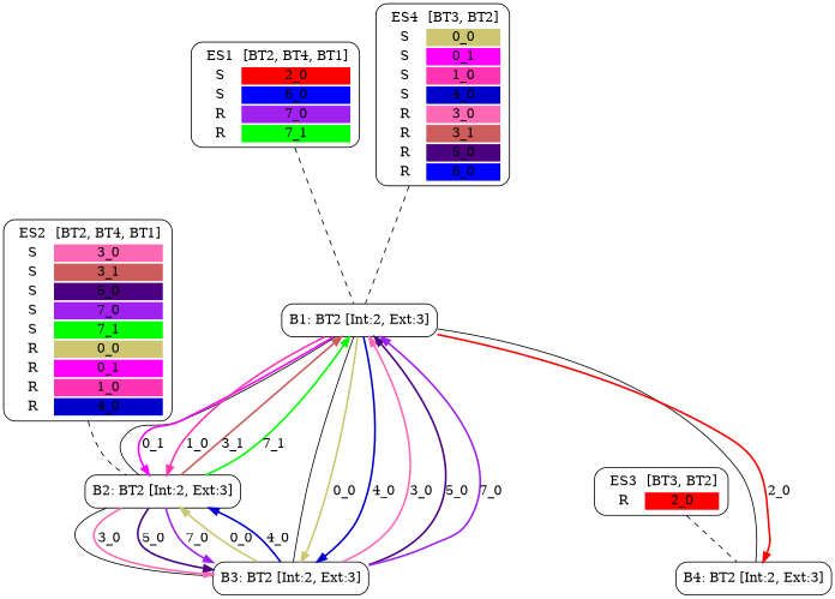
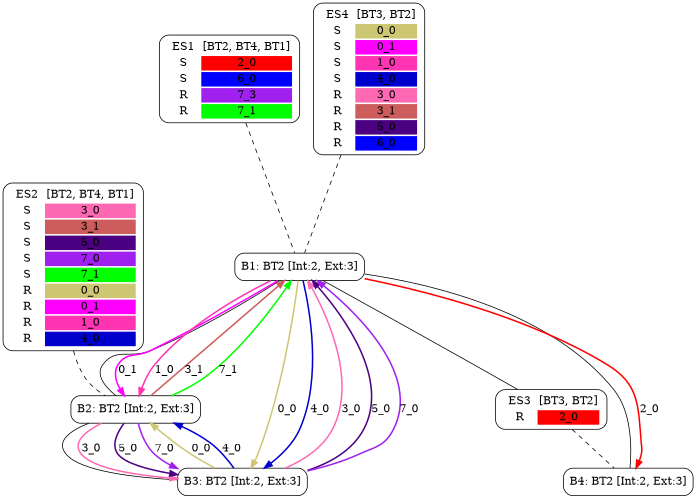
  digraph {
    node [shape=box style=rounded]
    edge [style=bold]
-   n1 [label=<<TABLE  BORDER="0"><TR> <TD ALIGN="CENTER" BORDER="0"> ES1 </TD> <TD>[BT2, BT4, BT1]</TD> </TR><TR><TD>S</TD><TD BGCOLOR="red">2_0</TD></TR> <TR><TD>S</TD><TD BGCOLOR="blue">6_0</TD></TR> <TR><TD>R</TD><TD BGCOLOR="purple">7_0</TD></TR> <TR><TD>R</TD><TD BGCOLOR="green">7_1</TD></TR> </TABLE>>]
+   n1 [label=<<TABLE  BORDER="0"><TR> <TD ALIGN="CENTER" BORDER="0"> ES1 </TD> <TD>[BT2, BT4, BT1]</TD> </TR><TR><TD>S</TD><TD BGCOLOR="red">2_0</TD></TR> <TR><TD>S</TD><TD BGCOLOR="blue">6_0</TD></TR> <TR><TD>R</TD><TD BGCOLOR="purple">7_3</TD></TR> <TR><TD>R</TD><TD BGCOLOR="green">7_1</TD></TR> </TABLE>>]
    n2 [label="B1: BT2 [Int:2, Ext:3]"]
    n3 [label=<<TABLE  BORDER="0"><TR> <TD ALIGN="CENTER" BORDER="0"> ES2 </TD> <TD>[BT2, BT4, BT1]</TD> </TR><TR><TD>S</TD><TD BGCOLOR="hotpink">3_0</TD></TR> <TR><TD>S</TD><TD BGCOLOR="indianred">3_1</TD></TR> <TR><TD>S</TD><TD BGCOLOR="indigo">5_0</TD></TR> <TR><TD>S</TD><TD BGCOLOR="purple">7_0</TD></TR> <TR><TD>S</TD><TD BGCOLOR="green">7_1</TD></TR> <TR><TD>R</TD><TD BGCOLOR="khaki3">0_0</TD></TR> <TR><TD>R</TD><TD BGCOLOR="magenta1">0_1</TD></TR> <TR><TD>R</TD><TD BGCOLOR="maroon1">1_0</TD></TR> <TR><TD>R</TD><TD BGCOLOR="mediumblue">4_0</TD></TR> </TABLE>>]
    n4 [label="B2: BT2 [Int:2, Ext:3]"]
    n5 [label=<<TABLE  BORDER="0"><TR> <TD ALIGN="CENTER" BORDER="0"> ES3 </TD> <TD>[BT3, BT2]</TD> </TR><TR><TD>R</TD><TD BGCOLOR="red">2_0</TD></TR> </TABLE>>]
    n6 [label="B4: BT2 [Int:2, Ext:3]"]
    n7 [label=<<TABLE  BORDER="0"><TR> <TD ALIGN="CENTER" BORDER="0"> ES4 </TD> <TD>[BT3, BT2]</TD> </TR><TR><TD>S</TD><TD BGCOLOR="khaki3">0_0</TD></TR> <TR><TD>S</TD><TD BGCOLOR="magenta1">0_1</TD></TR> <TR><TD>S</TD><TD BGCOLOR="maroon1">1_0</TD></TR> <TR><TD>S</TD><TD BGCOLOR="mediumblue">4_0</TD></TR> <TR><TD>R</TD><TD BGCOLOR="hotpink">3_0</TD></TR> <TR><TD>R</TD><TD BGCOLOR="indianred">3_1</TD></TR> <TR><TD>R</TD><TD BGCOLOR="indigo">5_0</TD></TR> <TR><TD>R</TD><TD BGCOLOR="blue">6_0</TD></TR> </TABLE>>]
    n8 [label="B3: BT2 [Int:2, Ext:3]"]
    n1 -> n2 [arrowhead=none style=dashed]
    n2 -> n4 [arrowhead=none style=""]
    n2 -> n4 [color=magenta1 label="0_1"]
    n2 -> n4 [color=maroon1 label="1_0"]
    n2 -> n6 [arrowhead=none style=""]
    n2 -> n6 [color=red label="2_0"]
-   n2 -> n8 [arrowhead=none style=""]
+   n2 -> n5 [arrowhead=none style=""]
    n2 -> n8 [color=khaki3 label="0_0"]
    n2 -> n8 [color=mediumblue label="4_0"]
    n3 -> n4 [arrowhead=none style=dashed]
    n4 -> n2 [color=indianred label="3_1"]
    n4 -> n2 [color=green label="7_1"]
    n4 -> n8 [arrowhead=none style=""]
    n4 -> n8 [color=hotpink label="3_0"]
    n4 -> n8 [color=indigo label="5_0"]
    n4 -> n8 [color=purple label="7_0"]
    n5 -> n6 [arrowhead=none style=dashed]
    n7 -> n2 [arrowhead=none style=dashed]
    n8 -> n2 [color=hotpink label="3_0"]
    n8 -> n2 [color=indigo label="5_0"]
    n8 -> n2 [color=purple label="7_0"]
    n8 -> n4 [color=khaki3 label="0_0"]
    n8 -> n4 [color=mediumblue label="4_0"]
  }
